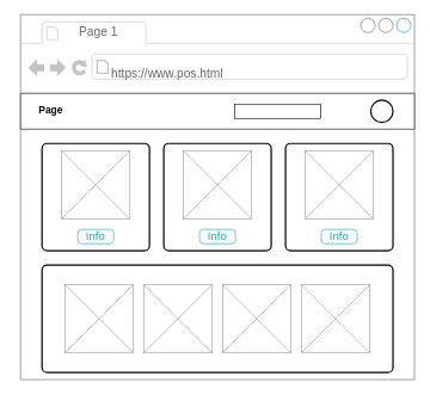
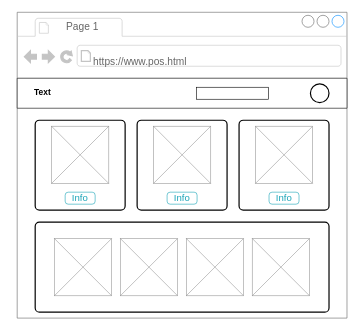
  <mxCell id="0" />
  <mxCell id="1" parent="0" />
  <mxCell id="2" value="" style="strokeWidth=1;shadow=0;dashed=0;align=center;html=1;shape=mxgraph.mockup.containers.browserWindow;rSize=0;strokeColor=#666666;strokeColor2=#008cff;strokeColor3=#c4c4c4;mainText=,;recursiveResize=0;" vertex="1" parent="1"><mxGeometry x="28" y="20" width="550" height="510" as="geometry" /></mxCell>
  <mxCell id="3" value="Page 1" style="strokeWidth=1;shadow=0;dashed=0;align=center;html=1;shape=mxgraph.mockup.containers.anchor;fontSize=17;fontColor=#666666;align=left;whiteSpace=wrap;" vertex="1" parent="2"><mxGeometry x="80" y="12" width="110" height="26" as="geometry" /></mxCell>
  <mxCell id="4" value="https://www.pos.html" style="strokeWidth=1;shadow=0;dashed=0;align=center;html=1;shape=mxgraph.mockup.containers.anchor;rSize=0;fontSize=17;fontColor=#666666;align=left;" vertex="1" parent="2"><mxGeometry x="125" y="70" width="250" height="26" as="geometry" /></mxCell>
  <mxCell id="5" value="" style="rounded=1;whiteSpace=wrap;html=1;absoluteArcSize=1;arcSize=14;strokeWidth=2;" vertex="1" parent="2"><mxGeometry x="30" y="180" width="150" height="150" as="geometry" /></mxCell>
  <mxCell id="6" value="" style="rounded=1;whiteSpace=wrap;html=1;absoluteArcSize=1;arcSize=14;strokeWidth=2;" vertex="1" parent="2"><mxGeometry x="200" y="180" width="150" height="150" as="geometry" /></mxCell>
  <mxCell id="7" value="" style="rounded=1;whiteSpace=wrap;html=1;absoluteArcSize=1;arcSize=14;strokeWidth=2;" vertex="1" parent="2"><mxGeometry x="370" y="180" width="150" height="150" as="geometry" /></mxCell>
  <mxCell id="8" value="" style="rounded=1;whiteSpace=wrap;html=1;absoluteArcSize=1;arcSize=14;strokeWidth=2;" vertex="1" parent="2"><mxGeometry x="30" y="350" width="490" height="150" as="geometry" /></mxCell>
  <mxCell id="9" value="" style="verticalLabelPosition=bottom;verticalAlign=top;html=1;shape=mxgraph.basic.rect;fillColor2=none;strokeWidth=1;size=20;indent=5;" vertex="1" parent="2"><mxGeometry y="110" width="550" height="50" as="geometry" /></mxCell>
  <mxCell id="10" value="" style="rounded=0;whiteSpace=wrap;html=1;" vertex="1" parent="2"><mxGeometry x="299" y="125" width="120" height="20" as="geometry" /></mxCell>
  <mxCell id="11" value="" style="strokeWidth=2;html=1;shape=mxgraph.flowchart.start_2;whiteSpace=wrap;" vertex="1" parent="2"><mxGeometry x="489" y="119.5" width="31" height="31" as="geometry" /></mxCell>
  <mxCell id="12" value="Info" style="html=1;shadow=0;dashed=0;shape=mxgraph.bootstrap.rrect;rSize=5;strokeColor=#1CA5B8;strokeWidth=1;fillColor=none;fontColor=#1CA5B8;whiteSpace=wrap;align=center;verticalAlign=middle;spacingLeft=0;fontStyle=0;fontSize=16;spacing=5;" vertex="1" parent="2"><mxGeometry x="80" y="300" width="50" height="20" as="geometry" /></mxCell>
  <mxCell id="13" value="Info" style="html=1;shadow=0;dashed=0;shape=mxgraph.bootstrap.rrect;rSize=5;strokeColor=#1CA5B8;strokeWidth=1;fillColor=none;fontColor=#1CA5B8;whiteSpace=wrap;align=center;verticalAlign=middle;spacingLeft=0;fontStyle=0;fontSize=16;spacing=5;" vertex="1" parent="2"><mxGeometry x="250" y="300" width="50" height="20" as="geometry" /></mxCell>
  <mxCell id="14" value="Info" style="html=1;shadow=0;dashed=0;shape=mxgraph.bootstrap.rrect;rSize=5;strokeColor=#1CA5B8;strokeWidth=1;fillColor=none;fontColor=#1CA5B8;whiteSpace=wrap;align=center;verticalAlign=middle;spacingLeft=0;fontStyle=0;fontSize=16;spacing=5;" vertex="1" parent="2"><mxGeometry x="420" y="300" width="50" height="20" as="geometry" /></mxCell>
  <mxCell id="15" value="" style="verticalLabelPosition=bottom;shadow=0;dashed=0;align=center;html=1;verticalAlign=top;strokeWidth=1;shape=mxgraph.mockup.graphics.simpleIcon;strokeColor=#999999;" vertex="1" parent="2"><mxGeometry x="57.25" y="190" width="95.5" height="95.5" as="geometry" /></mxCell>
  <mxCell id="16" value="" style="verticalLabelPosition=bottom;shadow=0;dashed=0;align=center;html=1;verticalAlign=top;strokeWidth=1;shape=mxgraph.mockup.graphics.simpleIcon;strokeColor=#999999;" vertex="1" parent="2"><mxGeometry x="227.25" y="190" width="95.5" height="95.5" as="geometry" /></mxCell>
  <mxCell id="17" value="" style="verticalLabelPosition=bottom;shadow=0;dashed=0;align=center;html=1;verticalAlign=top;strokeWidth=1;shape=mxgraph.mockup.graphics.simpleIcon;strokeColor=#999999;" vertex="1" parent="2"><mxGeometry x="397.25" y="190" width="95.5" height="95.5" as="geometry" /></mxCell>
  <mxCell id="18" value="" style="verticalLabelPosition=bottom;shadow=0;dashed=0;align=center;html=1;verticalAlign=top;strokeWidth=1;shape=mxgraph.mockup.graphics.simpleIcon;strokeColor=#999999;" vertex="1" parent="2"><mxGeometry x="62" y="377.25" width="95.5" height="95.5" as="geometry" /></mxCell>
  <mxCell id="19" value="" style="verticalLabelPosition=bottom;shadow=0;dashed=0;align=center;html=1;verticalAlign=top;strokeWidth=1;shape=mxgraph.mockup.graphics.simpleIcon;strokeColor=#999999;" vertex="1" parent="2"><mxGeometry x="172" y="377.25" width="95.5" height="95.5" as="geometry" /></mxCell>
  <mxCell id="20" value="" style="verticalLabelPosition=bottom;shadow=0;dashed=0;align=center;html=1;verticalAlign=top;strokeWidth=1;shape=mxgraph.mockup.graphics.simpleIcon;strokeColor=#999999;" vertex="1" parent="2"><mxGeometry x="282" y="377.25" width="95.5" height="95.5" as="geometry" /></mxCell>
  <mxCell id="21" value="" style="verticalLabelPosition=bottom;shadow=0;dashed=0;align=center;html=1;verticalAlign=top;strokeWidth=1;shape=mxgraph.mockup.graphics.simpleIcon;strokeColor=#999999;" vertex="1" parent="2"><mxGeometry x="392" y="377.25" width="95.5" height="95.5" as="geometry" /></mxCell>
- <mxCell id="22" value="&lt;font style=&quot;font-size: 14px;&quot;&gt;Page&lt;/font&gt;" style="text;strokeColor=none;fillColor=none;html=1;fontSize=24;fontStyle=1;verticalAlign=middle;align=center;" vertex="1" parent="1"><mxGeometry x="20" y="130" width="100" height="40" as="geometry" /></mxCell>
+ <mxCell id="22" value="&lt;font style=&quot;font-size: 14px;&quot;&gt;Text&lt;/font&gt;" style="text;strokeColor=none;fillColor=none;html=1;fontSize=24;fontStyle=1;verticalAlign=middle;align=center;" vertex="1" parent="1"><mxGeometry x="20" y="130" width="100" height="40" as="geometry" /></mxCell>
